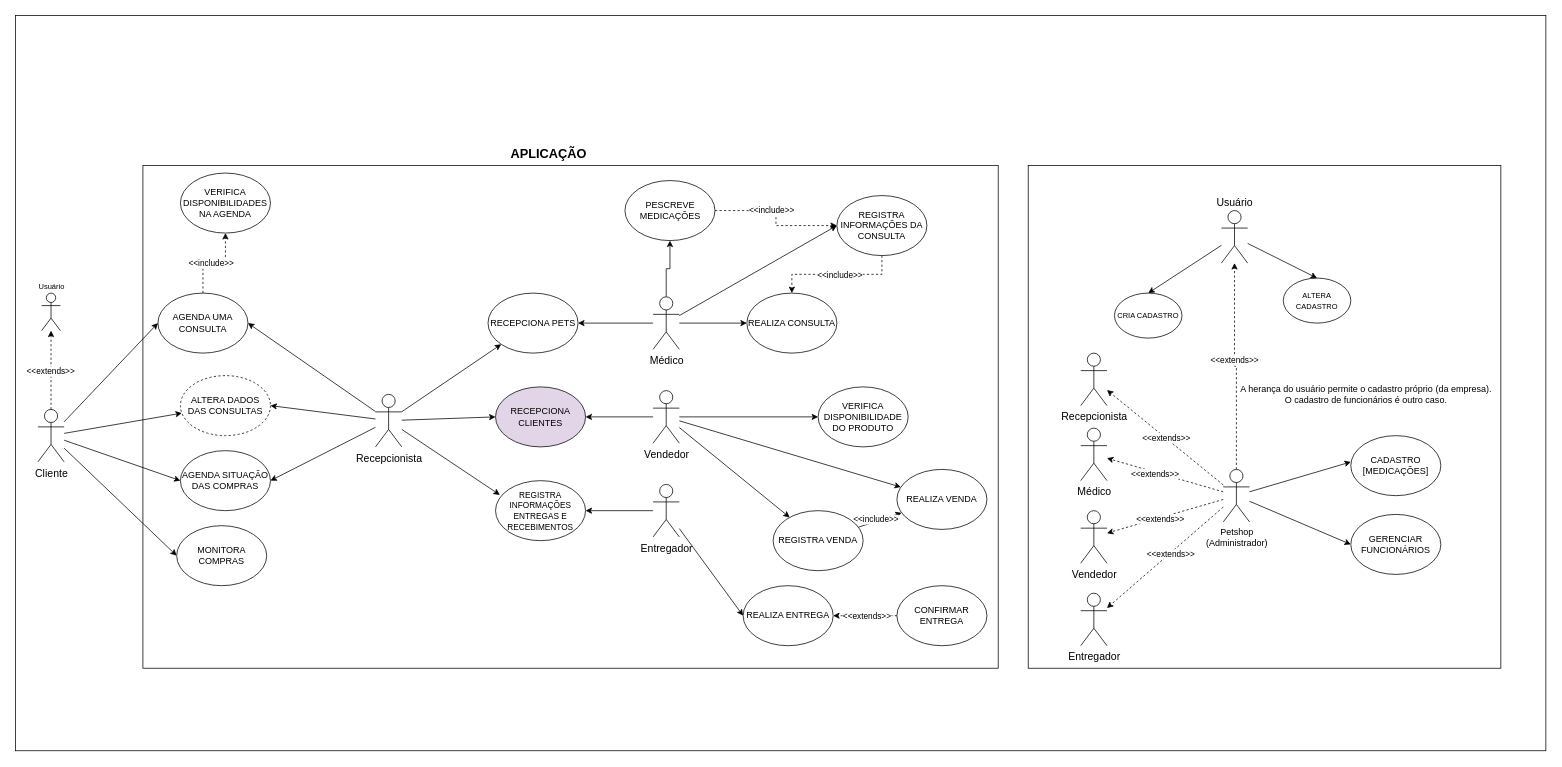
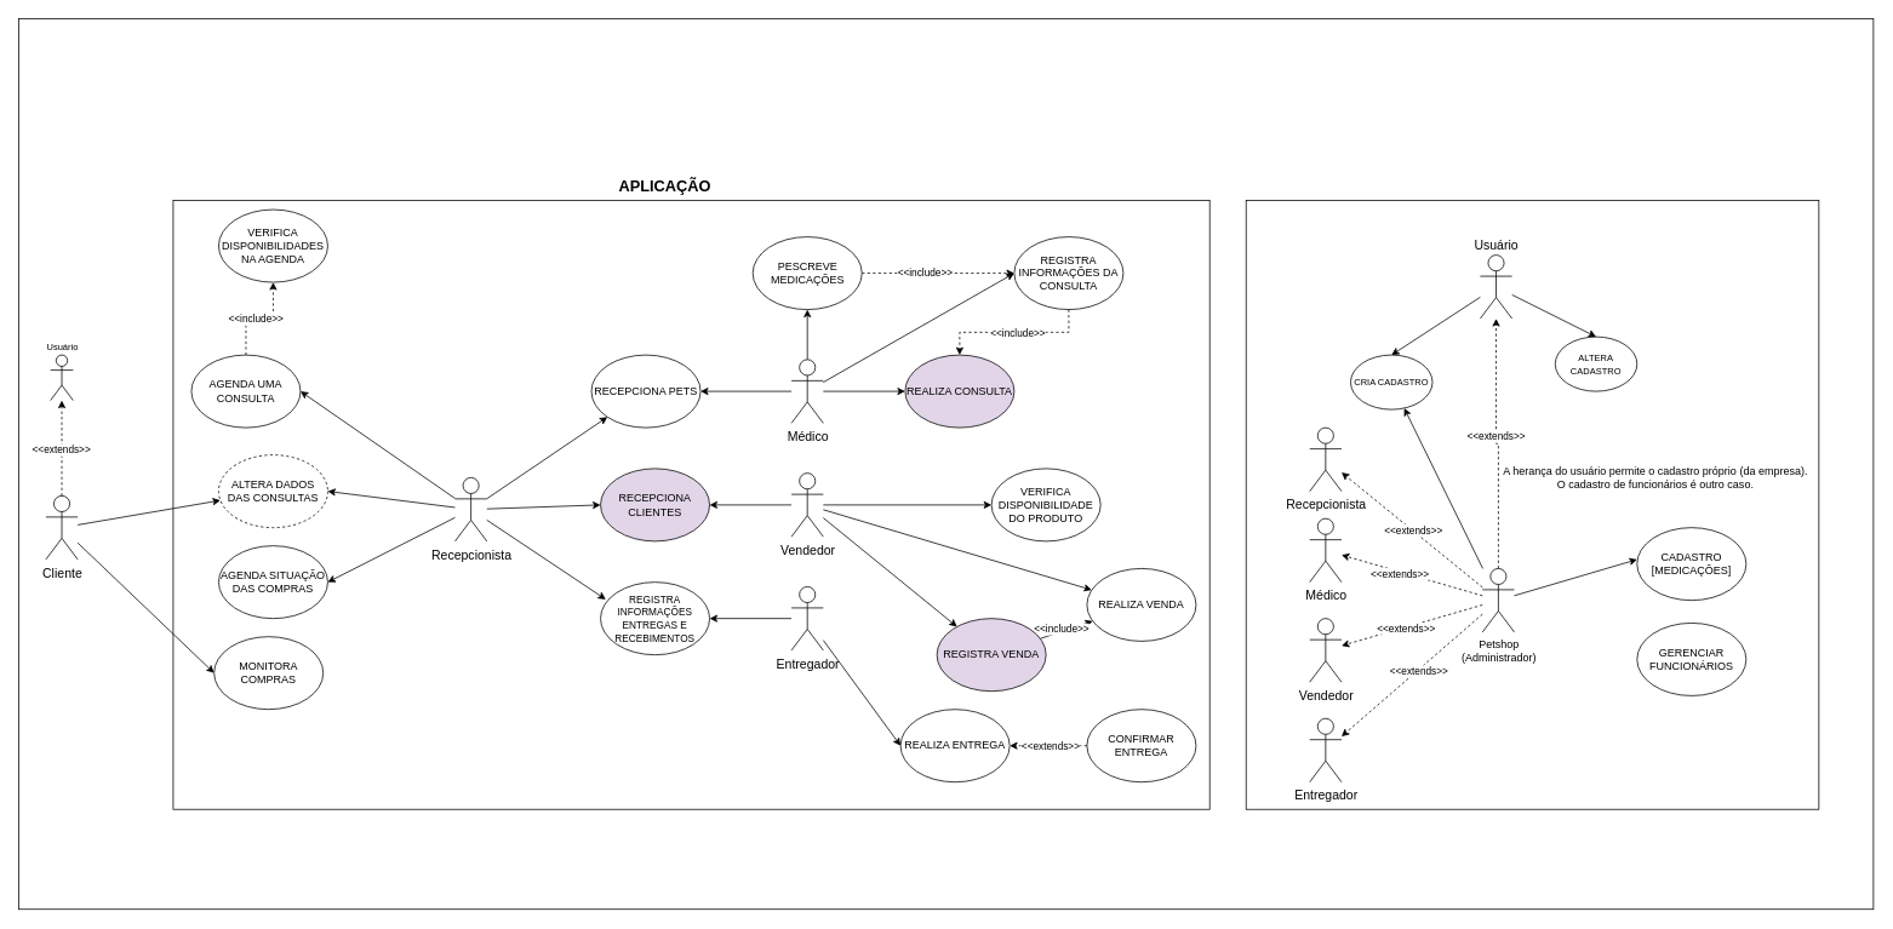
  <mxCell id="0" />
  <mxCell id="1" parent="0" />
  <mxCell id="2" value="" style="rounded=0;whiteSpace=wrap;html=1;glass=0;fillColor=none;" vertex="1" parent="1"><mxGeometry y="20" width="2040" height="980" as="geometry" x="20" /></mxCell>
  <mxCell id="3" value="" style="rounded=0;whiteSpace=wrap;html=1;glass=0;fillColor=none;" vertex="1" parent="1"><mxGeometry x="1370" y="220" width="630" height="670" as="geometry" /></mxCell>
  <mxCell id="4" value="" style="rounded=0;whiteSpace=wrap;html=1;glass=0;fillColor=none;" vertex="1" parent="1"><mxGeometry x="190" y="220" width="1140" height="670" as="geometry" /></mxCell>
- <mxCell id="5" style="rounded=0;orthogonalLoop=1;jettySize=auto;html=1;entryX=0;entryY=0.5;entryDx=0;entryDy=0;strokeWidth=1;strokeColor=default;" parent="1" source="11" target="23" edge="1"><mxGeometry relative="1" as="geometry" /></mxCell>
  <mxCell id="6" style="rounded=0;orthogonalLoop=1;jettySize=auto;html=1;strokeWidth=1;strokeColor=default;" parent="1" source="11" target="37" edge="1"><mxGeometry relative="1" as="geometry" /></mxCell>
- <mxCell id="7" style="rounded=0;orthogonalLoop=1;jettySize=auto;html=1;entryX=0;entryY=0.5;entryDx=0;entryDy=0;strokeWidth=1;strokeColor=default;" parent="1" source="11" target="42" edge="1"><mxGeometry relative="1" as="geometry" /></mxCell>
  <mxCell id="8" style="rounded=0;orthogonalLoop=1;jettySize=auto;html=1;entryX=0;entryY=0.5;entryDx=0;entryDy=0;strokeWidth=1;strokeColor=default;" parent="1" source="11" target="13" edge="1"><mxGeometry relative="1" as="geometry" /></mxCell>
  <mxCell id="9" style="edgeStyle=orthogonalEdgeStyle;rounded=0;orthogonalLoop=1;jettySize=auto;html=1;exitX=0.5;exitY=0;exitDx=0;exitDy=0;exitPerimeter=0;dashed=1;" parent="1" source="11" target="56" edge="1"><mxGeometry relative="1" as="geometry" /></mxCell>
  <mxCell id="10" value="&amp;lt;&amp;lt;extends&amp;gt;&amp;gt;" style="edgeLabel;html=1;align=center;verticalAlign=middle;resizable=0;points=[];" parent="9" vertex="1" connectable="0"><mxGeometry x="-0.023" y="1" relative="1" as="geometry"><mxPoint as="offset" /></mxGeometry></mxCell>
  <mxCell id="11" value="&lt;font style=&quot;font-size: 14px;&quot;&gt;Cliente&lt;/font&gt;" style="shape=umlActor;verticalLabelPosition=bottom;verticalAlign=top;html=1;outlineConnect=0;strokeWidth=1;strokeColor=default;" parent="1" vertex="1"><mxGeometry x="50" y="545" width="35" height="70" as="geometry" /></mxCell>
  <mxCell id="12" value="&lt;font style=&quot;font-size: 10px;&quot;&gt;CRIA CADASTRO&lt;/font&gt;" style="ellipse;whiteSpace=wrap;html=1;strokeWidth=1;strokeColor=default;" parent="1" vertex="1"><mxGeometry x="1485" y="390" width="90" height="60" as="geometry" /></mxCell>
  <mxCell id="13" value="MONITORA COMPRAS" style="ellipse;whiteSpace=wrap;html=1;strokeWidth=1;strokeColor=default;" parent="1" vertex="1"><mxGeometry x="235" y="700" width="120" height="80" as="geometry" /></mxCell>
  <mxCell id="14" style="rounded=0;orthogonalLoop=1;jettySize=auto;html=1;strokeWidth=1;strokeColor=default;entryX=0;entryY=0.5;entryDx=0;entryDy=0;" parent="1" source="20" target="41" edge="1"><mxGeometry relative="1" as="geometry" /></mxCell>
  <mxCell id="15" style="rounded=0;orthogonalLoop=1;jettySize=auto;html=1;entryX=1;entryY=0.5;entryDx=0;entryDy=0;strokeWidth=1;strokeColor=default;" parent="1" source="20" target="23" edge="1"><mxGeometry relative="1" as="geometry" /></mxCell>
  <mxCell id="16" style="rounded=0;orthogonalLoop=1;jettySize=auto;html=1;entryX=1;entryY=0.5;entryDx=0;entryDy=0;strokeWidth=1;strokeColor=default;" parent="1" source="20" target="37" edge="1"><mxGeometry relative="1" as="geometry" /></mxCell>
  <mxCell id="17" style="rounded=0;orthogonalLoop=1;jettySize=auto;html=1;entryX=0.048;entryY=0.237;entryDx=0;entryDy=0;strokeWidth=1;strokeColor=default;entryPerimeter=0;" parent="1" source="20" target="26" edge="1"><mxGeometry relative="1" as="geometry" /></mxCell>
  <mxCell id="18" style="rounded=0;orthogonalLoop=1;jettySize=auto;html=1;entryX=1;entryY=0.5;entryDx=0;entryDy=0;" parent="1" source="20" target="42" edge="1"><mxGeometry relative="1" as="geometry" /></mxCell>
  <mxCell id="19" style="rounded=0;orthogonalLoop=1;jettySize=auto;html=1;entryX=0;entryY=1;entryDx=0;entryDy=0;" parent="1" source="20" target="46" edge="1"><mxGeometry relative="1" as="geometry" /></mxCell>
  <mxCell id="20" value="&lt;span style=&quot;font-size: 14px;&quot;&gt;Recepcionista&lt;br&gt;&lt;/span&gt;" style="shape=umlActor;verticalLabelPosition=bottom;verticalAlign=top;html=1;outlineConnect=0;strokeWidth=1;strokeColor=default;" parent="1" vertex="1"><mxGeometry x="500" y="525" width="35" height="70" as="geometry" /></mxCell>
  <mxCell id="21" style="edgeStyle=orthogonalEdgeStyle;rounded=0;orthogonalLoop=1;jettySize=auto;html=1;entryX=0.5;entryY=1;entryDx=0;entryDy=0;dashed=1;" edge="1" parent="1" source="23" target="60"><mxGeometry relative="1" as="geometry" /></mxCell>
  <mxCell id="22" value="&amp;lt;&amp;lt;include&amp;gt;&amp;gt;" style="edgeLabel;html=1;align=center;verticalAlign=middle;resizable=0;points=[];" vertex="1" connectable="0" parent="21"><mxGeometry x="-0.094" relative="1" as="geometry"><mxPoint as="offset" /></mxGeometry></mxCell>
  <mxCell id="23" value="AGENDA UMA CONSULTA" style="ellipse;whiteSpace=wrap;html=1;strokeWidth=1;strokeColor=default;" parent="1" vertex="1"><mxGeometry x="210" y="390" width="120" height="80" as="geometry" /></mxCell>
  <mxCell id="24" value="&lt;span style=&quot;font-size: 17px;&quot;&gt;&lt;b&gt;APLICAÇÃO&lt;/b&gt;&lt;/span&gt;" style="text;html=1;strokeColor=none;fillColor=none;align=center;verticalAlign=middle;whiteSpace=wrap;rounded=0;strokeWidth=1;" parent="1" vertex="1"><mxGeometry x="670" y="190" width="122" height="30" as="geometry" /></mxCell>
  <mxCell id="25" value="&lt;font style=&quot;font-size: 10px;&quot;&gt;ALTERA CADASTRO&lt;/font&gt;" style="ellipse;whiteSpace=wrap;html=1;strokeWidth=1;strokeColor=default;" parent="1" vertex="1"><mxGeometry x="1710" y="370" width="90" height="60" as="geometry" /></mxCell>
  <mxCell id="26" value="&lt;font style=&quot;font-size: 11px;&quot;&gt;REGISTRA INFORMAÇÕES ENTREGAS E RECEBIMENTOS&lt;/font&gt;" style="ellipse;whiteSpace=wrap;html=1;strokeWidth=1;strokeColor=default;" parent="1" vertex="1"><mxGeometry x="660" y="640" width="120" height="80" as="geometry" /></mxCell>
  <mxCell id="27" style="rounded=0;orthogonalLoop=1;jettySize=auto;html=1;" parent="1" source="31" target="46" edge="1"><mxGeometry relative="1" as="geometry" /></mxCell>
  <mxCell id="28" style="rounded=0;orthogonalLoop=1;jettySize=auto;html=1;entryX=0;entryY=0.5;entryDx=0;entryDy=0;" parent="1" source="31" target="47" edge="1"><mxGeometry relative="1" as="geometry" /></mxCell>
  <mxCell id="29" style="rounded=0;orthogonalLoop=1;jettySize=auto;html=1;entryX=0;entryY=0.5;entryDx=0;entryDy=0;" edge="1" parent="1" source="31" target="55"><mxGeometry relative="1" as="geometry" /></mxCell>
  <mxCell id="30" style="edgeStyle=orthogonalEdgeStyle;rounded=0;orthogonalLoop=1;jettySize=auto;html=1;" edge="1" parent="1" source="31" target="63"><mxGeometry relative="1" as="geometry" /></mxCell>
  <mxCell id="31" value="&lt;font style=&quot;font-size: 14px;&quot;&gt;Médico&lt;/font&gt;" style="shape=umlActor;verticalLabelPosition=bottom;verticalAlign=top;html=1;outlineConnect=0;strokeWidth=1;strokeColor=default;" parent="1" vertex="1"><mxGeometry x="870" y="395" width="35" height="70" as="geometry" /></mxCell>
  <mxCell id="32" style="rounded=0;orthogonalLoop=1;jettySize=auto;html=1;entryX=1;entryY=0.5;entryDx=0;entryDy=0;" parent="1" source="36" target="41" edge="1"><mxGeometry relative="1" as="geometry" /></mxCell>
  <mxCell id="33" style="rounded=0;orthogonalLoop=1;jettySize=auto;html=1;" parent="1" source="36" target="48" edge="1"><mxGeometry relative="1" as="geometry" /></mxCell>
  <mxCell id="34" style="rounded=0;orthogonalLoop=1;jettySize=auto;html=1;" edge="1" parent="1" source="36" target="52"><mxGeometry relative="1" as="geometry" /></mxCell>
  <mxCell id="35" style="rounded=0;orthogonalLoop=1;jettySize=auto;html=1;entryX=0;entryY=0.5;entryDx=0;entryDy=0;" edge="1" parent="1" source="36" target="64"><mxGeometry relative="1" as="geometry" /></mxCell>
  <mxCell id="36" value="&lt;font style=&quot;font-size: 14px;&quot;&gt;Vendedor&lt;/font&gt;" style="shape=umlActor;verticalLabelPosition=bottom;verticalAlign=top;html=1;outlineConnect=0;strokeWidth=1;strokeColor=default;" parent="1" vertex="1"><mxGeometry x="870" y="520" width="35" height="70" as="geometry" /></mxCell>
  <mxCell id="37" value="ALTERA DADOS DAS CONSULTAS" style="ellipse;whiteSpace=wrap;html=1;strokeWidth=1;strokeColor=default;dashed=1;" parent="1" vertex="1"><mxGeometry x="240" y="500" width="120" height="80" as="geometry" /></mxCell>
  <mxCell id="38" style="rounded=0;orthogonalLoop=1;jettySize=auto;html=1;strokeWidth=1;strokeColor=default;entryX=0.5;entryY=0;entryDx=0;entryDy=0;" parent="1" source="40" target="25" edge="1"><mxGeometry relative="1" as="geometry" /></mxCell>
  <mxCell id="39" style="rounded=0;orthogonalLoop=1;jettySize=auto;html=1;entryX=0.5;entryY=0;entryDx=0;entryDy=0;strokeWidth=1;strokeColor=default;" parent="1" source="40" target="12" edge="1"><mxGeometry relative="1" as="geometry" /></mxCell>
  <mxCell id="40" value="&lt;font style=&quot;font-size: 14px;&quot;&gt;Usuário&lt;/font&gt;" style="shape=umlActor;verticalLabelPosition=top;verticalAlign=bottom;html=1;outlineConnect=0;strokeWidth=1;strokeColor=default;labelPosition=center;align=center;" parent="1" vertex="1"><mxGeometry x="1627.5" y="280" width="35" height="70" as="geometry" /></mxCell>
  <mxCell id="41" value="RECEPCIONA CLIENTES" style="ellipse;whiteSpace=wrap;html=1;strokeWidth=1;strokeColor=default;fillColor=#e1d5e7;" parent="1" vertex="1"><mxGeometry x="660" y="515" width="120" height="80" as="geometry" /></mxCell>
  <mxCell id="42" value="AGENDA SITUAÇÃO DAS COMPRAS" style="ellipse;whiteSpace=wrap;html=1;strokeWidth=1;strokeColor=default;" parent="1" vertex="1"><mxGeometry x="240" y="600" width="120" height="80" as="geometry" /></mxCell>
  <mxCell id="43" style="rounded=0;orthogonalLoop=1;jettySize=auto;html=1;entryX=0;entryY=0.5;entryDx=0;entryDy=0;" parent="1" source="45" target="49" edge="1"><mxGeometry relative="1" as="geometry" /></mxCell>
  <mxCell id="44" style="rounded=0;orthogonalLoop=1;jettySize=auto;html=1;entryX=1;entryY=0.5;entryDx=0;entryDy=0;" parent="1" source="45" target="26" edge="1"><mxGeometry relative="1" as="geometry" /></mxCell>
  <mxCell id="45" value="&lt;span style=&quot;font-size: 14px;&quot;&gt;Entregador&lt;br&gt;&lt;/span&gt;" style="shape=umlActor;verticalLabelPosition=bottom;verticalAlign=top;html=1;outlineConnect=0;strokeWidth=1;strokeColor=default;" parent="1" vertex="1"><mxGeometry x="870" y="645" width="35" height="70" as="geometry" /></mxCell>
  <mxCell id="46" value="RECEPCIONA PETS" style="ellipse;whiteSpace=wrap;html=1;strokeWidth=1;strokeColor=default;" parent="1" vertex="1"><mxGeometry x="650" y="390" width="120" height="80" as="geometry" /></mxCell>
- <mxCell id="47" value="REALIZA CONSULTA" style="ellipse;whiteSpace=wrap;html=1;strokeWidth=1;strokeColor=default;" parent="1" vertex="1"><mxGeometry x="995" y="390" width="120" height="80" as="geometry" /></mxCell>
+ <mxCell id="47" value="REALIZA CONSULTA" style="ellipse;whiteSpace=wrap;html=1;strokeWidth=1;strokeColor=default;fillColor=#e1d5e7;" parent="1" vertex="1"><mxGeometry x="995" y="390" width="120" height="80" as="geometry" /></mxCell>
  <mxCell id="48" value="REALIZA VENDA" style="ellipse;whiteSpace=wrap;html=1;strokeWidth=1;strokeColor=default;" parent="1" vertex="1"><mxGeometry x="1195" y="625" width="120" height="80" as="geometry" /></mxCell>
  <mxCell id="49" value="REALIZA ENTREGA" style="ellipse;whiteSpace=wrap;html=1;strokeWidth=1;strokeColor=default;" parent="1" vertex="1"><mxGeometry x="990" y="780" width="120" height="80" as="geometry" /></mxCell>
  <mxCell id="50" style="rounded=0;orthogonalLoop=1;jettySize=auto;html=1;dashed=0;" parent="1" source="52" target="48" edge="1"><mxGeometry relative="1" as="geometry" /></mxCell>
  <mxCell id="51" value="&amp;lt;&amp;lt;include&amp;gt;&amp;gt;" style="edgeLabel;html=1;align=center;verticalAlign=middle;resizable=0;points=[];" parent="50" vertex="1" connectable="0"><mxGeometry x="0.073" relative="1" as="geometry"><mxPoint x="-8" as="offset" /></mxGeometry></mxCell>
- <mxCell id="52" value="REGISTRA VENDA" style="ellipse;whiteSpace=wrap;html=1;strokeWidth=1;strokeColor=default;" parent="1" vertex="1"><mxGeometry x="1030" y="680" width="120" height="80" as="geometry" /></mxCell>
+ <mxCell id="52" value="REGISTRA VENDA" style="ellipse;whiteSpace=wrap;html=1;strokeWidth=1;strokeColor=default;fillColor=#e1d5e7;" parent="1" vertex="1"><mxGeometry x="1030" y="680" width="120" height="80" as="geometry" /></mxCell>
  <mxCell id="53" style="edgeStyle=orthogonalEdgeStyle;rounded=0;orthogonalLoop=1;jettySize=auto;html=1;entryX=0.5;entryY=0;entryDx=0;entryDy=0;dashed=1;" parent="1" source="55" target="47" edge="1"><mxGeometry relative="1" as="geometry" /></mxCell>
  <mxCell id="54" value="&amp;lt;&amp;lt;include&amp;gt;&amp;gt;" style="edgeLabel;html=1;align=center;verticalAlign=middle;resizable=0;points=[];" parent="53" vertex="1" connectable="0"><mxGeometry x="-0.043" relative="1" as="geometry"><mxPoint x="-1" as="offset" /></mxGeometry></mxCell>
  <mxCell id="55" value="REGISTRA INFORMAÇÕES DA CONSULTA" style="ellipse;whiteSpace=wrap;html=1;strokeWidth=1;strokeColor=default;" parent="1" vertex="1"><mxGeometry x="1115" y="260" width="120" height="80" as="geometry" /></mxCell>
  <mxCell id="56" value="&lt;font style=&quot;font-size: 10px;&quot;&gt;Usuário&lt;/font&gt;" style="shape=umlActor;verticalLabelPosition=top;verticalAlign=bottom;html=1;outlineConnect=0;strokeWidth=1;strokeColor=default;labelPosition=center;align=center;" parent="1" vertex="1"><mxGeometry x="55" y="390" width="25" height="50" as="geometry" /></mxCell>
  <mxCell id="57" style="edgeStyle=orthogonalEdgeStyle;rounded=0;orthogonalLoop=1;jettySize=auto;html=1;dashed=1;" parent="1" source="59" target="49" edge="1"><mxGeometry relative="1" as="geometry" /></mxCell>
  <mxCell id="58" value="&amp;lt;&amp;lt;extends&amp;gt;&amp;gt;" style="edgeLabel;html=1;align=center;verticalAlign=middle;resizable=0;points=[];" parent="57" vertex="1" connectable="0"><mxGeometry x="0.064" y="-1" relative="1" as="geometry"><mxPoint x="4" y="1" as="offset" /></mxGeometry></mxCell>
  <mxCell id="59" value="CONFIRMAR ENTREGA" style="ellipse;whiteSpace=wrap;html=1;strokeWidth=1;strokeColor=default;" parent="1" vertex="1"><mxGeometry x="1195" y="780" width="120" height="80" as="geometry" /></mxCell>
  <mxCell id="60" value="VERIFICA DISPONIBILIDADES NA AGENDA" style="ellipse;whiteSpace=wrap;html=1;strokeWidth=1;strokeColor=default;" vertex="1" parent="1"><mxGeometry x="240" y="230" width="120" height="80" as="geometry" /></mxCell>
  <mxCell id="61" style="edgeStyle=orthogonalEdgeStyle;rounded=0;orthogonalLoop=1;jettySize=auto;html=1;entryX=0;entryY=0.5;entryDx=0;entryDy=0;dashed=1;" edge="1" parent="1" source="63" target="55"><mxGeometry relative="1" as="geometry" /></mxCell>
  <mxCell id="62" value="&amp;lt;&amp;lt;include&amp;gt;&amp;gt;" style="edgeLabel;html=1;align=center;verticalAlign=middle;resizable=0;points=[];" vertex="1" connectable="0" parent="61"><mxGeometry x="-0.179" y="1" relative="1" as="geometry"><mxPoint as="offset" /></mxGeometry></mxCell>
- <mxCell id="63" value="PESCREVE MEDICAÇÕES" style="ellipse;whiteSpace=wrap;html=1;strokeWidth=1;strokeColor=default;" vertex="1" parent="1"><mxGeometry x="832.5" y="240" width="120" height="80" as="geometry" /></mxCell>
+ <mxCell id="63" value="PESCREVE MEDICAÇÕES" style="ellipse;whiteSpace=wrap;html=1;strokeWidth=1;strokeColor=default;" vertex="1" parent="1"><mxGeometry x="827.5" y="260" width="120" height="80" as="geometry" /></mxCell>
  <mxCell id="64" value="VERIFICA DISPONIBILIDADE DO PRODUTO" style="ellipse;whiteSpace=wrap;html=1;strokeWidth=1;strokeColor=default;" vertex="1" parent="1"><mxGeometry x="1090" y="515" width="120" height="80" as="geometry" /></mxCell>
  <mxCell id="65" value="&lt;font style=&quot;font-size: 14px;&quot;&gt;Médico&lt;/font&gt;" style="shape=umlActor;verticalLabelPosition=bottom;verticalAlign=top;html=1;outlineConnect=0;strokeWidth=1;strokeColor=default;" vertex="1" parent="1"><mxGeometry x="1440" y="570" width="35" height="70" as="geometry" /></mxCell>
  <mxCell id="66" value="&lt;font style=&quot;font-size: 14px;&quot;&gt;Vendedor&lt;/font&gt;" style="shape=umlActor;verticalLabelPosition=bottom;verticalAlign=top;html=1;outlineConnect=0;strokeWidth=1;strokeColor=default;" vertex="1" parent="1"><mxGeometry x="1440" y="680" width="35" height="70" as="geometry" /></mxCell>
  <mxCell id="67" value="&lt;span style=&quot;font-size: 14px;&quot;&gt;Entregador&lt;br&gt;&lt;/span&gt;" style="shape=umlActor;verticalLabelPosition=bottom;verticalAlign=top;html=1;outlineConnect=0;strokeWidth=1;strokeColor=default;" vertex="1" parent="1"><mxGeometry x="1440" y="790" width="35" height="70" as="geometry" /></mxCell>
  <mxCell id="68" value="&lt;span style=&quot;font-size: 14px;&quot;&gt;Recepcionista&lt;br&gt;&lt;/span&gt;" style="shape=umlActor;verticalLabelPosition=bottom;verticalAlign=top;html=1;outlineConnect=0;strokeWidth=1;strokeColor=default;" vertex="1" parent="1"><mxGeometry x="1440" y="470" width="35" height="70" as="geometry" /></mxCell>
  <mxCell id="69" style="rounded=0;orthogonalLoop=1;jettySize=auto;html=1;dashed=1;" edge="1" parent="1" source="80" target="68"><mxGeometry relative="1" as="geometry" /></mxCell>
  <mxCell id="70" value="&amp;lt;&amp;lt;extends&amp;gt;&amp;gt;" style="edgeLabel;html=1;align=center;verticalAlign=middle;resizable=0;points=[];" vertex="1" connectable="0" parent="69"><mxGeometry x="-0.015" y="-1" relative="1" as="geometry"><mxPoint as="offset" /></mxGeometry></mxCell>
  <mxCell id="71" style="rounded=0;orthogonalLoop=1;jettySize=auto;html=1;dashed=1;" edge="1" parent="1" source="80" target="65"><mxGeometry relative="1" as="geometry" /></mxCell>
  <mxCell id="72" value="&amp;lt;&amp;lt;extends&amp;gt;&amp;gt;" style="edgeLabel;html=1;align=center;verticalAlign=middle;resizable=0;points=[];" vertex="1" connectable="0" parent="71"><mxGeometry x="0.178" y="2" relative="1" as="geometry"><mxPoint as="offset" /></mxGeometry></mxCell>
  <mxCell id="73" style="rounded=0;orthogonalLoop=1;jettySize=auto;html=1;dashed=1;" edge="1" parent="1" source="80" target="66"><mxGeometry relative="1" as="geometry" /></mxCell>
  <mxCell id="74" value="&amp;lt;&amp;lt;extends&amp;gt;&amp;gt;" style="edgeLabel;html=1;align=center;verticalAlign=middle;resizable=0;points=[];" vertex="1" connectable="0" parent="73"><mxGeometry x="0.089" y="1" relative="1" as="geometry"><mxPoint as="offset" /></mxGeometry></mxCell>
  <mxCell id="75" style="rounded=0;orthogonalLoop=1;jettySize=auto;html=1;dashed=1;" edge="1" parent="1" source="80" target="67"><mxGeometry relative="1" as="geometry" /></mxCell>
  <mxCell id="76" value="&amp;lt;&amp;lt;extends&amp;gt;&amp;gt;" style="edgeLabel;html=1;align=center;verticalAlign=middle;resizable=0;points=[];" vertex="1" connectable="0" parent="75"><mxGeometry x="-0.083" y="1" relative="1" as="geometry"><mxPoint as="offset" /></mxGeometry></mxCell>
- <mxCell id="77" style="rounded=0;orthogonalLoop=1;jettySize=auto;html=1;entryX=0;entryY=0.5;entryDx=0;entryDy=0;" edge="1" parent="1" source="80" target="83"><mxGeometry relative="1" as="geometry" /></mxCell>
+ <mxCell id="77" style="rounded=0;orthogonalLoop=1;jettySize=auto;html=1;" edge="1" parent="1" source="80" target="12"><mxGeometry relative="1" as="geometry" /></mxCell>
  <mxCell id="78" style="edgeStyle=orthogonalEdgeStyle;rounded=0;orthogonalLoop=1;jettySize=auto;html=1;dashed=1;" edge="1" parent="1" source="80" target="40"><mxGeometry relative="1" as="geometry" /></mxCell>
  <mxCell id="79" value="&amp;lt;&amp;lt;extends&amp;gt;&amp;gt;" style="edgeLabel;html=1;align=center;verticalAlign=middle;resizable=0;points=[];" vertex="1" connectable="0" parent="78"><mxGeometry x="0.069" y="1" relative="1" as="geometry"><mxPoint as="offset" /></mxGeometry></mxCell>
  <mxCell id="80" value="Petshop&lt;br&gt;(Administrador)" style="shape=umlActor;verticalLabelPosition=bottom;verticalAlign=top;html=1;outlineConnect=0;strokeWidth=1;strokeColor=default;" vertex="1" parent="1"><mxGeometry x="1630" y="625" width="35" height="70" as="geometry" /></mxCell>
  <mxCell id="81" value="CADASTRO [MEDICAÇÕES]" style="ellipse;whiteSpace=wrap;html=1;strokeWidth=1;strokeColor=default;" vertex="1" parent="1"><mxGeometry x="1800" y="580" width="120" height="80" as="geometry" /></mxCell>
  <mxCell id="82" style="rounded=0;orthogonalLoop=1;jettySize=auto;html=1;entryX=0.001;entryY=0.438;entryDx=0;entryDy=0;entryPerimeter=0;" edge="1" parent="1" source="80" target="81"><mxGeometry relative="1" as="geometry" /></mxCell>
  <mxCell id="83" value="GERENCIAR FUNCIONÁRIOS" style="ellipse;whiteSpace=wrap;html=1;strokeWidth=1;strokeColor=default;" vertex="1" parent="1"><mxGeometry x="1800" y="685" width="120" height="80" as="geometry" /></mxCell>
  <mxCell id="84" value="A herança do usuário permite o cadastro próprio (da empresa).&lt;br&gt;O cadastro de funcionários é outro caso." style="text;html=1;align=center;verticalAlign=middle;resizable=0;points=[];autosize=1;strokeColor=none;fillColor=none;" vertex="1" parent="1"><mxGeometry x="1640" y="505" width="360" height="40" as="geometry" /></mxCell>
